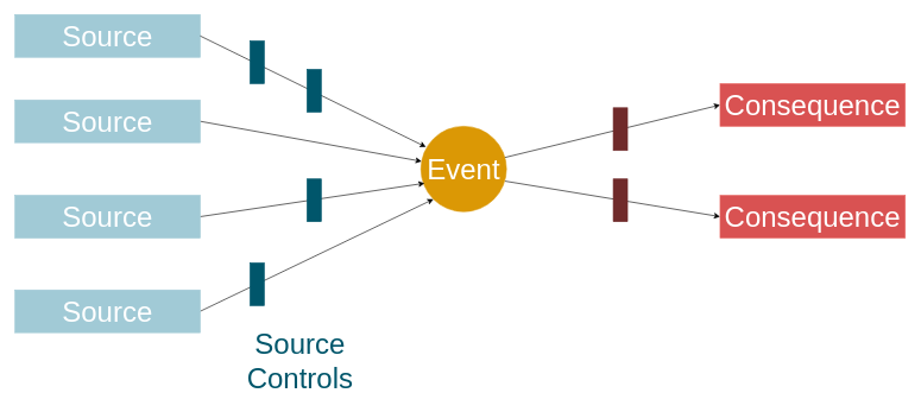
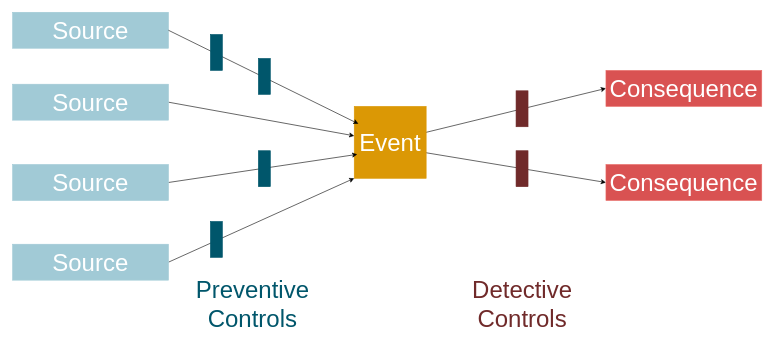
  <mxCell id="0" />
  <mxCell id="1" parent="0" />
  <mxCell id="2" style="edgeStyle=none;orthogonalLoop=1;jettySize=auto;html=1;exitX=0.975;exitY=0.367;exitDx=0;exitDy=0;entryX=0;entryY=0.5;entryDx=0;entryDy=0;startArrow=none;startFill=0;strokeColor=#000000;fontSize=40;fontColor=#FFFFFF;exitPerimeter=0;" edge="1" parent="1" source="4" target="8"><mxGeometry relative="1" as="geometry" /></mxCell>
  <mxCell id="3" style="edgeStyle=none;orthogonalLoop=1;jettySize=auto;html=1;exitX=0.983;exitY=0.642;exitDx=0;exitDy=0;entryX=0;entryY=0.5;entryDx=0;entryDy=0;startArrow=none;startFill=0;strokeColor=#000000;fontSize=40;fontColor=#FFFFFF;exitPerimeter=0;" edge="1" parent="1" source="4" target="18"><mxGeometry relative="1" as="geometry" /></mxCell>
- <mxCell id="4" value="Event" style="ellipse;whiteSpace=wrap;html=1;aspect=fixed;fontSize=40;fontColor=#FFFFFF;fillColor=#DB9805;strokeColor=#DB9805;" vertex="1" parent="1"><mxGeometry x="590" y="177" width="120" height="120" as="geometry" /></mxCell>
+ <mxCell id="4" value="Event" style="whiteSpace=wrap;html=1;aspect=fixed;fontSize=40;fontColor=#FFFFFF;fillColor=#DB9805;strokeColor=#DB9805;rounded=0;" vertex="1" parent="1"><mxGeometry x="590" y="177" width="120" height="120" as="geometry" /></mxCell>
  <mxCell id="5" value="&lt;font color=&quot;#ffffff&quot;&gt;Source&lt;/font&gt;" style="rounded=0;whiteSpace=wrap;html=1;fontSize=40;fillColor=#A1CAD6;strokeColor=#A1CAD6;" vertex="1" parent="1"><mxGeometry x="20" y="20" width="260" height="60" as="geometry" /></mxCell>
  <mxCell id="6" style="orthogonalLoop=1;jettySize=auto;html=1;exitX=1;exitY=0.5;exitDx=0;exitDy=0;startArrow=none;startFill=0;strokeColor=#000000;fontSize=40;" edge="1" parent="1" target="4"><mxGeometry relative="1" as="geometry"><mxPoint x="280" y="170" as="sourcePoint" /><mxPoint x="589" y="229" as="targetPoint" /></mxGeometry></mxCell>
  <mxCell id="7" style="rounded=0;orthogonalLoop=1;jettySize=auto;html=1;exitX=1;exitY=0.5;exitDx=0;exitDy=0;entryX=0.042;entryY=0.667;entryDx=0;entryDy=0;entryPerimeter=0;fontSize=40;" edge="1" parent="1" target="4"><mxGeometry relative="1" as="geometry"><mxPoint x="280" y="304" as="sourcePoint" /></mxGeometry></mxCell>
  <mxCell id="8" value="&lt;font color=&quot;#ffffff&quot;&gt;Consequence&lt;/font&gt;" style="rounded=0;whiteSpace=wrap;html=1;fontSize=40;strokeColor=#EA6B66;fillColor=#D95252;" vertex="1" parent="1"><mxGeometry x="1010" y="117" width="260" height="60" as="geometry" /></mxCell>
  <mxCell id="9" value="" style="rounded=0;whiteSpace=wrap;html=1;fontSize=40;fillColor=#00566B;strokeColor=#00566B;" vertex="1" parent="1"><mxGeometry x="430" y="251" width="20" height="60" as="geometry" /></mxCell>
  <mxCell id="10" style="orthogonalLoop=1;jettySize=auto;html=1;exitX=1;exitY=0.5;exitDx=0;exitDy=0;entryX=0.058;entryY=0.242;entryDx=0;entryDy=0;entryPerimeter=0;fontSize=40;startArrow=none;startFill=0;" edge="1" parent="1" source="5" target="4"><mxGeometry relative="1" as="geometry"><mxPoint x="280" y="37" as="sourcePoint" /><mxPoint x="606.04" y="177.04" as="targetPoint" /></mxGeometry></mxCell>
  <mxCell id="11" style="rounded=0;orthogonalLoop=1;jettySize=auto;html=1;exitX=1;exitY=0.5;exitDx=0;exitDy=0;entryX=0;entryY=1;entryDx=0;entryDy=0;fontSize=40;" edge="1" parent="1" target="4"><mxGeometry relative="1" as="geometry"><mxPoint x="280" y="437" as="sourcePoint" /><mxPoint x="618.04" y="268.96" as="targetPoint" /></mxGeometry></mxCell>
  <mxCell id="12" value="" style="rounded=0;whiteSpace=wrap;html=1;fontSize=40;fillColor=#00566B;strokeColor=#00566B;" vertex="1" parent="1"><mxGeometry x="430" y="97" width="20" height="60" as="geometry" /></mxCell>
  <mxCell id="13" value="" style="rounded=0;whiteSpace=wrap;html=1;fontSize=40;fillColor=#00566B;strokeColor=#00566B;" vertex="1" parent="1"><mxGeometry x="350" y="57" width="20" height="60" as="geometry" /></mxCell>
  <mxCell id="14" value="" style="rounded=0;whiteSpace=wrap;html=1;fontSize=40;fillColor=#00566B;strokeColor=#00566B;" vertex="1" parent="1"><mxGeometry x="350" y="369" width="20" height="60" as="geometry" /></mxCell>
  <mxCell id="15" value="&lt;font color=&quot;#ffffff&quot;&gt;Source&lt;/font&gt;" style="rounded=0;whiteSpace=wrap;html=1;fontSize=40;fillColor=#A1CAD6;strokeColor=#A1CAD6;" vertex="1" parent="1"><mxGeometry x="20" y="140" width="260" height="60" as="geometry" /></mxCell>
  <mxCell id="16" value="&lt;font color=&quot;#ffffff&quot;&gt;Source&lt;/font&gt;" style="rounded=0;whiteSpace=wrap;html=1;fontSize=40;fillColor=#A1CAD6;strokeColor=#A1CAD6;" vertex="1" parent="1"><mxGeometry x="20" y="274" width="260" height="60" as="geometry" /></mxCell>
  <mxCell id="17" value="&lt;font color=&quot;#ffffff&quot;&gt;Source&lt;/font&gt;" style="rounded=0;whiteSpace=wrap;html=1;fontSize=40;fillColor=#A1CAD6;strokeColor=#A1CAD6;" vertex="1" parent="1"><mxGeometry x="20" y="407" width="260" height="60" as="geometry" /></mxCell>
  <mxCell id="18" value="&lt;font color=&quot;#ffffff&quot;&gt;Consequence&lt;/font&gt;" style="rounded=0;whiteSpace=wrap;html=1;fontSize=40;strokeColor=#EA6B66;fillColor=#D95252;" vertex="1" parent="1"><mxGeometry x="1010" y="274" width="260" height="60" as="geometry" /></mxCell>
  <mxCell id="19" style="edgeStyle=none;orthogonalLoop=1;jettySize=auto;html=1;exitX=1;exitY=0.5;exitDx=0;exitDy=0;startArrow=none;startFill=0;strokeColor=#000000;fontSize=40;fontColor=#FFFFFF;" edge="1" parent="1" source="14" target="14"><mxGeometry relative="1" as="geometry" /></mxCell>
  <mxCell id="20" value="" style="rounded=0;whiteSpace=wrap;html=1;fontSize=40;fillColor=#702A2A;strokeColor=#702A2A;" vertex="1" parent="1"><mxGeometry x="860" y="151" width="20" height="60" as="geometry" /></mxCell>
  <mxCell id="21" value="" style="rounded=0;whiteSpace=wrap;html=1;fontSize=40;fillColor=#702A2A;strokeColor=#702A2A;" vertex="1" parent="1"><mxGeometry x="860" y="251" width="20" height="60" as="geometry" /></mxCell>
- <mxCell id="22" value="Source&lt;br&gt;Controls" style="text;html=1;resizable=0;autosize=1;align=center;verticalAlign=middle;points=[];fillColor=none;strokeColor=none;rounded=0;fontSize=40;fontColor=#00566B;" vertex="1" parent="1"><mxGeometry x="320" y="457" width="200" height="100" as="geometry" /></mxCell>
+ <mxCell id="22" value="Preventive&lt;br&gt;Controls" style="text;html=1;resizable=0;autosize=1;align=center;verticalAlign=middle;points=[];fillColor=none;strokeColor=none;rounded=0;fontSize=40;fontColor=#00566B;" vertex="1" parent="1"><mxGeometry x="320" y="457" width="200" height="100" as="geometry" /></mxCell>
+ <mxCell id="23" value="Detective&lt;br&gt;Controls" style="text;html=1;resizable=0;autosize=1;align=center;verticalAlign=middle;points=[];fillColor=none;strokeColor=none;rounded=0;fontSize=40;fontColor=#702A2A;" vertex="1" parent="1"><mxGeometry x="780" y="457" width="180" height="100" as="geometry" /></mxCell>
